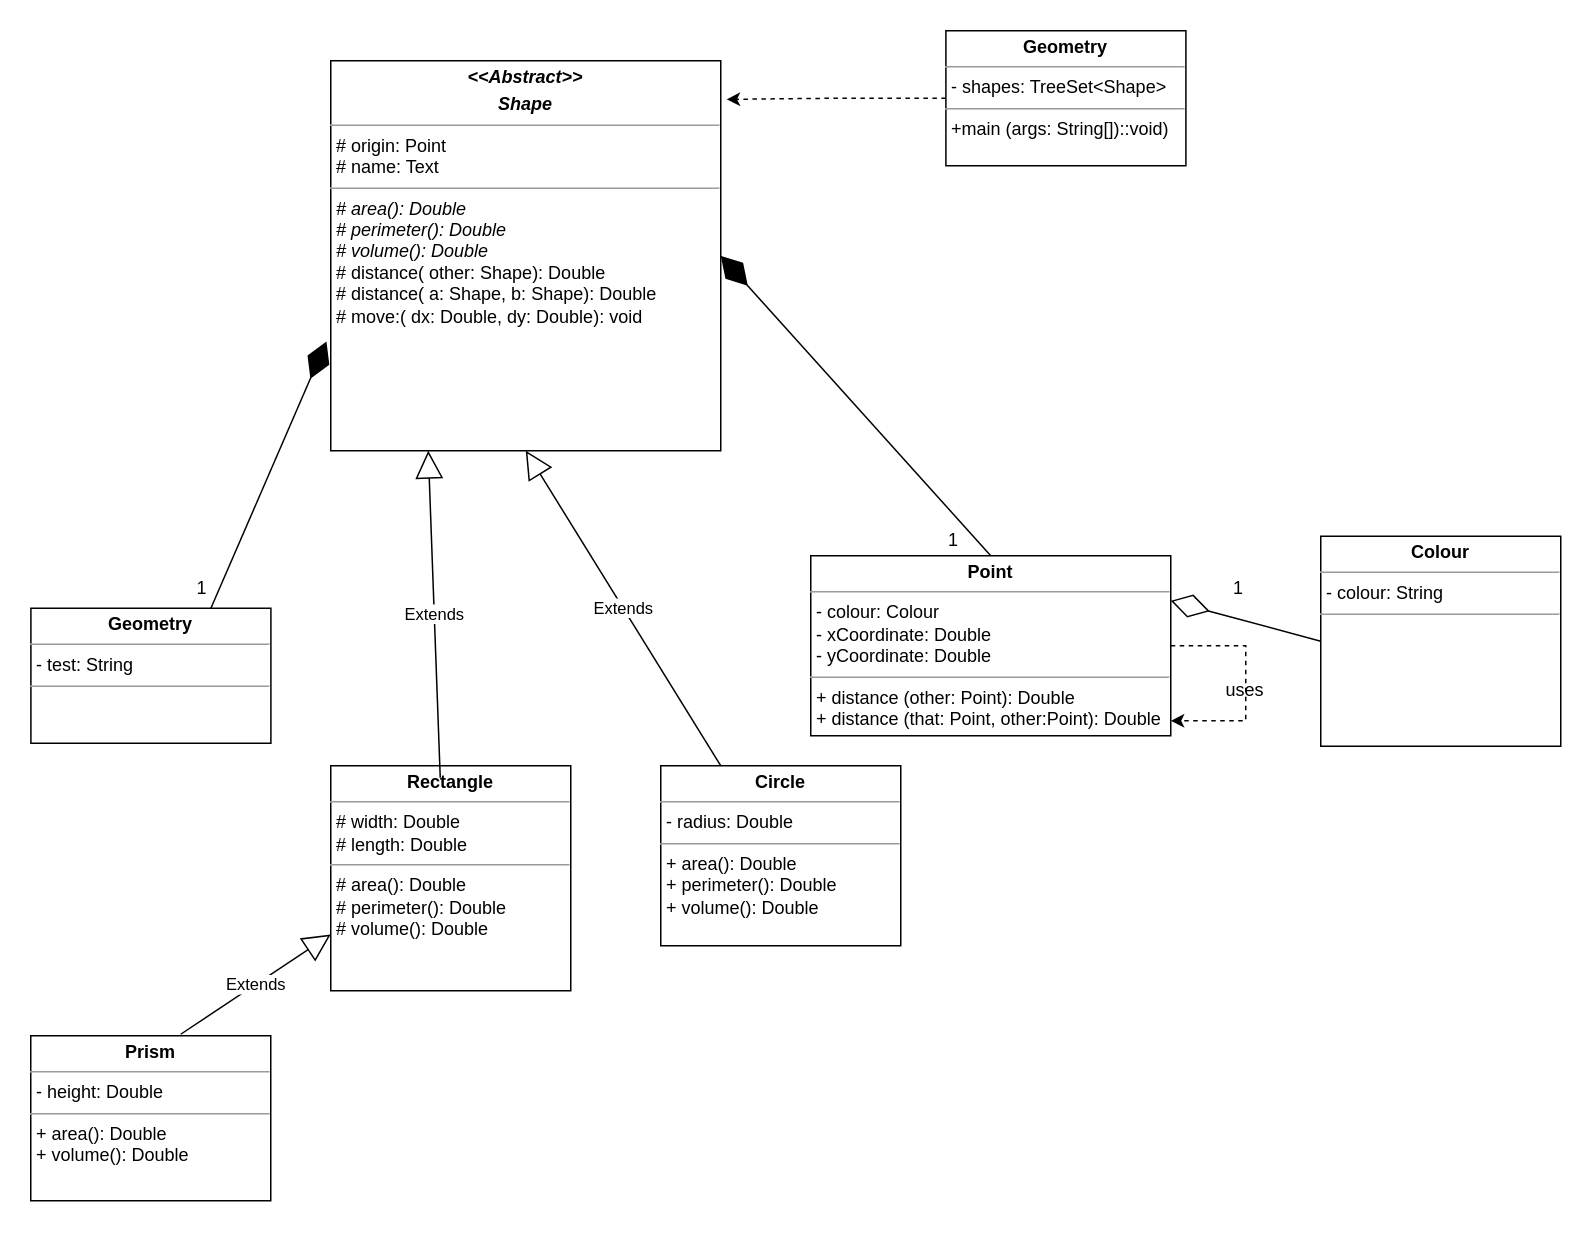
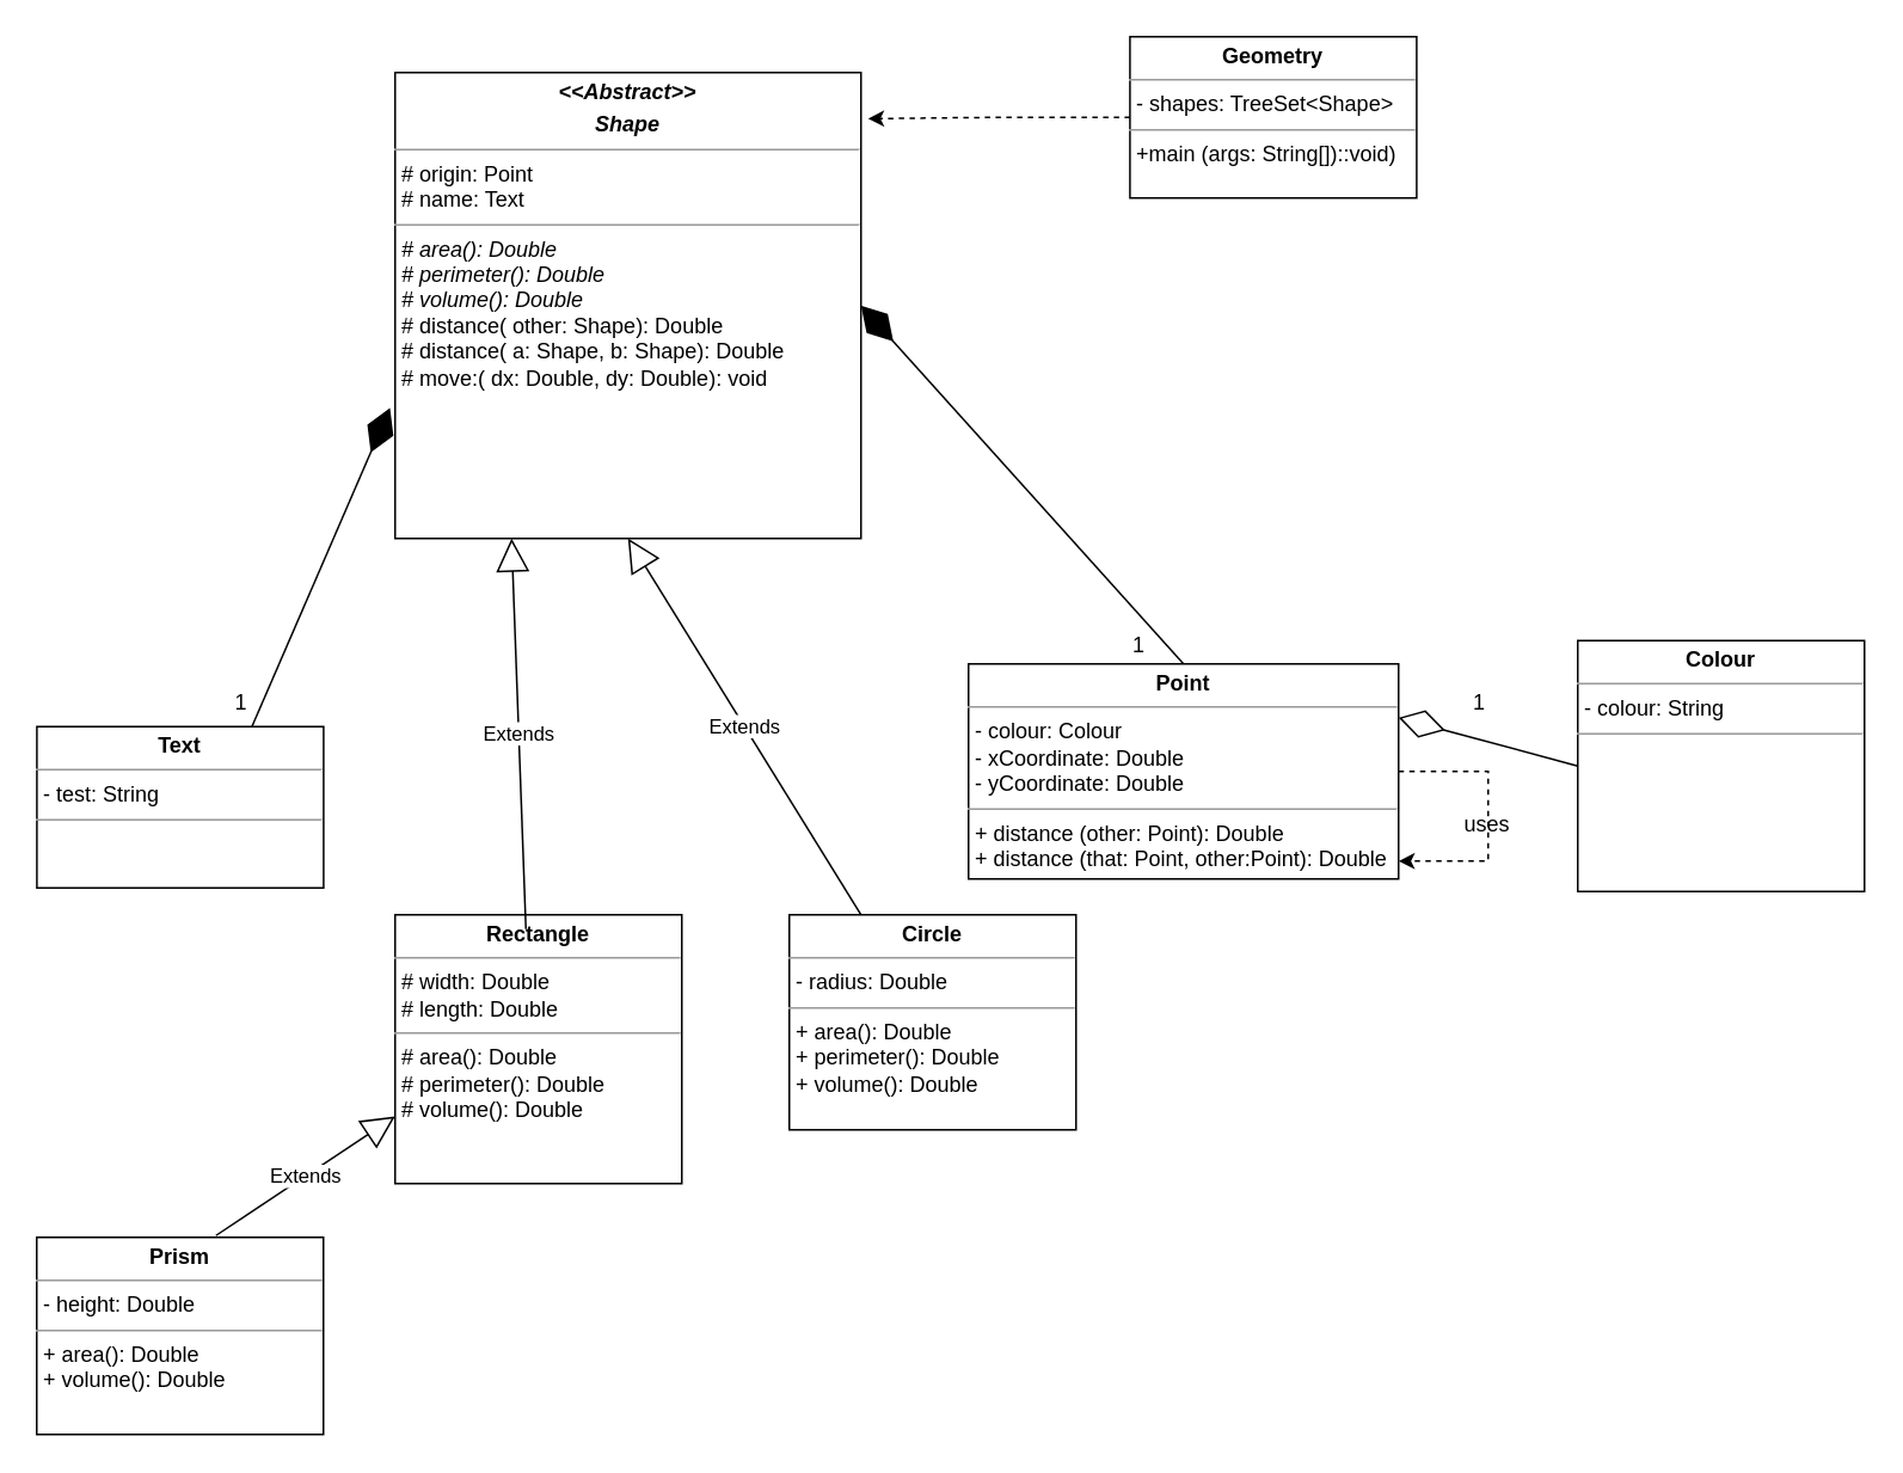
  <mxCell id="0" />
  <mxCell id="1" parent="0" />
  <mxCell id="2" value="&lt;p style=&quot;margin: 0px ; margin-top: 4px ; text-align: center&quot;&gt;&lt;b&gt;Point&lt;/b&gt;&lt;/p&gt;&lt;hr size=&quot;1&quot;&gt;&lt;p style=&quot;margin: 0px ; margin-left: 4px&quot;&gt;- colour: Colour&lt;/p&gt;&lt;p style=&quot;margin: 0px ; margin-left: 4px&quot;&gt;- xCoordinate: Double&lt;/p&gt;&lt;p style=&quot;margin: 0px ; margin-left: 4px&quot;&gt;- yCoordinate: Double&lt;/p&gt;&lt;hr size=&quot;1&quot;&gt;&lt;p style=&quot;margin: 0px ; margin-left: 4px&quot;&gt;+ distance (other: Point): Double&lt;/p&gt;&lt;p style=&quot;margin: 0px ; margin-left: 4px&quot;&gt;+ distance (that: Point, other:Point): Double&lt;/p&gt;" style="verticalAlign=top;align=left;overflow=fill;fontSize=12;fontFamily=Helvetica;html=1;" vertex="1" parent="1"><mxGeometry x="540" y="370" width="240" height="120" as="geometry" /></mxCell>
  <mxCell id="3" value="&lt;p style=&quot;margin: 0px ; margin-top: 4px ; text-align: center&quot;&gt;&lt;b&gt;Circle&lt;/b&gt;&lt;/p&gt;&lt;hr size=&quot;1&quot;&gt;&lt;p style=&quot;margin: 0px ; margin-left: 4px&quot;&gt;- radius: Double&lt;/p&gt;&lt;hr size=&quot;1&quot;&gt;&lt;p style=&quot;margin: 0px ; margin-left: 4px&quot;&gt;+ area(): Double&lt;/p&gt;&lt;p style=&quot;margin: 0px ; margin-left: 4px&quot;&gt;+ perimeter(): Double&lt;/p&gt;&lt;p style=&quot;margin: 0px ; margin-left: 4px&quot;&gt;+ volume(): Double&lt;/p&gt;&lt;p style=&quot;margin: 0px ; margin-left: 4px&quot;&gt;&lt;br&gt;&lt;/p&gt;" style="verticalAlign=top;align=left;overflow=fill;fontSize=12;fontFamily=Helvetica;html=1;" vertex="1" parent="1"><mxGeometry x="440" y="510" width="160" height="120" as="geometry" /></mxCell>
  <mxCell id="4" value="&lt;p style=&quot;margin: 0px ; margin-top: 4px ; text-align: center&quot;&gt;&lt;b&gt;Rectangle&lt;/b&gt;&lt;/p&gt;&lt;hr size=&quot;1&quot;&gt;&lt;p style=&quot;margin: 0px ; margin-left: 4px&quot;&gt;# width: Double&lt;/p&gt;&lt;p style=&quot;margin: 0px ; margin-left: 4px&quot;&gt;# length: Double&lt;/p&gt;&lt;hr size=&quot;1&quot;&gt;&lt;p style=&quot;margin: 0px ; margin-left: 4px&quot;&gt;# area(): Double&lt;/p&gt;&lt;p style=&quot;margin: 0px ; margin-left: 4px&quot;&gt;# perimeter(): Double&lt;/p&gt;&lt;p style=&quot;margin: 0px ; margin-left: 4px&quot;&gt;# volume(): Double&lt;/p&gt;&lt;p style=&quot;margin: 0px ; margin-left: 4px&quot;&gt;&lt;br&gt;&lt;/p&gt;" style="verticalAlign=top;align=left;overflow=fill;fontSize=12;fontFamily=Helvetica;html=1;" vertex="1" parent="1"><mxGeometry x="220" y="510" width="160" height="150" as="geometry" /></mxCell>
- <mxCell id="5" value="&lt;p style=&quot;margin: 0px ; margin-top: 4px ; text-align: center&quot;&gt;&lt;b&gt;Geometry&lt;/b&gt;&lt;/p&gt;&lt;hr size=&quot;1&quot;&gt;&lt;p style=&quot;margin: 0px ; margin-left: 4px&quot;&gt;- test: String&lt;/p&gt;&lt;hr size=&quot;1&quot;&gt;&lt;p style=&quot;margin: 0px ; margin-left: 4px&quot;&gt;&lt;br&gt;&lt;/p&gt;" style="verticalAlign=top;align=left;overflow=fill;fontSize=12;fontFamily=Helvetica;html=1;" vertex="1" parent="1"><mxGeometry x="20.1" y="405" width="160" height="90" as="geometry" /></mxCell>
+ <mxCell id="5" value="&lt;p style=&quot;margin: 0px ; margin-top: 4px ; text-align: center&quot;&gt;&lt;b&gt;Text&lt;/b&gt;&lt;/p&gt;&lt;hr size=&quot;1&quot;&gt;&lt;p style=&quot;margin: 0px ; margin-left: 4px&quot;&gt;- test: String&lt;/p&gt;&lt;hr size=&quot;1&quot;&gt;&lt;p style=&quot;margin: 0px ; margin-left: 4px&quot;&gt;&lt;br&gt;&lt;/p&gt;" style="verticalAlign=top;align=left;overflow=fill;fontSize=12;fontFamily=Helvetica;html=1;" vertex="1" parent="1"><mxGeometry x="20.1" y="405" width="160" height="90" as="geometry" /></mxCell>
  <mxCell id="6" value="&lt;p style=&quot;margin: 0px ; margin-top: 4px ; text-align: center&quot;&gt;&lt;b&gt;Colour&lt;/b&gt;&lt;/p&gt;&lt;hr size=&quot;1&quot;&gt;&lt;p style=&quot;margin: 0px ; margin-left: 4px&quot;&gt;- colour: String&lt;/p&gt;&lt;hr size=&quot;1&quot;&gt;&lt;p style=&quot;margin: 0px ; margin-left: 4px&quot;&gt;&lt;br&gt;&lt;/p&gt;" style="verticalAlign=top;align=left;overflow=fill;fontSize=12;fontFamily=Helvetica;html=1;" vertex="1" parent="1"><mxGeometry x="880" y="357" width="160" height="140" as="geometry" /></mxCell>
  <mxCell id="7" value="&lt;p style=&quot;margin: 0px ; margin-top: 4px ; text-align: center&quot;&gt;&lt;b&gt;Prism&lt;/b&gt;&lt;/p&gt;&lt;hr size=&quot;1&quot;&gt;&lt;p style=&quot;margin: 0px ; margin-left: 4px&quot;&gt;- height: Double&lt;/p&gt;&lt;hr size=&quot;1&quot;&gt;&lt;p style=&quot;margin: 0px ; margin-left: 4px&quot;&gt;+ area(): Double&lt;/p&gt;&lt;p style=&quot;margin: 0px ; margin-left: 4px&quot;&gt;+ volume(): Double&lt;/p&gt;&lt;p style=&quot;margin: 0px ; margin-left: 4px&quot;&gt;&lt;br&gt;&lt;/p&gt;" style="verticalAlign=top;align=left;overflow=fill;fontSize=12;fontFamily=Helvetica;html=1;" vertex="1" parent="1"><mxGeometry x="20" y="690" width="160" height="110" as="geometry" /></mxCell>
  <mxCell id="8" value="&lt;p style=&quot;margin: 0px ; margin-top: 4px ; text-align: center&quot;&gt;&lt;b&gt;&lt;i&gt;&amp;lt;&amp;lt;Abstract&amp;gt;&amp;gt;&lt;/i&gt;&lt;/b&gt;&lt;/p&gt;&lt;p style=&quot;margin: 0px ; margin-top: 4px ; text-align: center&quot;&gt;&lt;b&gt;&lt;i&gt;Shape&lt;/i&gt;&lt;/b&gt;&lt;/p&gt;&lt;hr size=&quot;1&quot;&gt;&lt;p style=&quot;margin: 0px ; margin-left: 4px&quot;&gt;# origin: Point&lt;/p&gt;&lt;p style=&quot;margin: 0px ; margin-left: 4px&quot;&gt;# name: Text&lt;/p&gt;&lt;hr size=&quot;1&quot;&gt;&lt;p style=&quot;margin: 0px ; margin-left: 4px&quot;&gt;&lt;i&gt;# area(): Double&lt;/i&gt;&lt;/p&gt;&lt;p style=&quot;margin: 0px ; margin-left: 4px&quot;&gt;&lt;i&gt;# perimeter(): Double&lt;/i&gt;&lt;/p&gt;&lt;p style=&quot;margin: 0px ; margin-left: 4px&quot;&gt;&lt;i&gt;# volume(): Double&lt;/i&gt;&lt;/p&gt;&lt;p style=&quot;margin: 0px ; margin-left: 4px&quot;&gt;# distance( other: Shape): Double&lt;/p&gt;&lt;p style=&quot;margin: 0px ; margin-left: 4px&quot;&gt;# distance( a: Shape, b: Shape): Double&lt;/p&gt;&lt;p style=&quot;margin: 0px ; margin-left: 4px&quot;&gt;# move:( dx: Double, dy: Double): void&lt;/p&gt;" style="verticalAlign=top;align=left;overflow=fill;fontSize=12;fontFamily=Helvetica;html=1;" vertex="1" parent="1"><mxGeometry x="220" y="40" width="260" height="260" as="geometry" /></mxCell>
  <mxCell id="9" style="edgeStyle=orthogonalEdgeStyle;rounded=0;orthogonalLoop=1;jettySize=auto;html=1;exitX=0;exitY=0.5;exitDx=0;exitDy=0;entryX=1.015;entryY=0.099;entryDx=0;entryDy=0;entryPerimeter=0;dashed=1;" edge="1" parent="1" source="10" target="8"><mxGeometry relative="1" as="geometry"><Array as="points"><mxPoint x="555" y="65" /><mxPoint x="555" y="66" /></Array></mxGeometry></mxCell>
  <mxCell id="10" value="&lt;p style=&quot;margin: 0px ; margin-top: 4px ; text-align: center&quot;&gt;&lt;b&gt;Geometry&lt;/b&gt;&lt;/p&gt;&lt;hr size=&quot;1&quot;&gt;&lt;p style=&quot;margin: 0px ; margin-left: 4px&quot;&gt;- shapes: TreeSet&amp;lt;Shape&amp;gt;&lt;/p&gt;&lt;hr size=&quot;1&quot;&gt;&lt;p style=&quot;margin: 0px ; margin-left: 4px&quot;&gt;+main (args: String[])::void)&lt;/p&gt;" style="verticalAlign=top;align=left;overflow=fill;fontSize=12;fontFamily=Helvetica;html=1;" vertex="1" parent="1"><mxGeometry x="630.1" y="20" width="160" height="90" as="geometry" /></mxCell>
  <mxCell id="11" value="Extends" style="endArrow=block;endSize=16;endFill=0;html=1;entryX=0;entryY=0.75;entryDx=0;entryDy=0;" edge="1" parent="1" target="4"><mxGeometry width="160" relative="1" as="geometry"><mxPoint x="120" y="689" as="sourcePoint" /><mxPoint x="280" y="689" as="targetPoint" /></mxGeometry></mxCell>
  <mxCell id="12" value="Extends" style="endArrow=block;endSize=16;endFill=0;html=1;entryX=0.25;entryY=1;entryDx=0;entryDy=0;" edge="1" parent="1" target="8"><mxGeometry width="160" relative="1" as="geometry"><mxPoint x="293" y="518" as="sourcePoint" /><mxPoint x="400.04" y="429.99" as="targetPoint" /></mxGeometry></mxCell>
  <mxCell id="13" value="Extends" style="endArrow=block;endSize=16;endFill=0;html=1;entryX=0.5;entryY=1;entryDx=0;entryDy=0;exitX=0.25;exitY=0;exitDx=0;exitDy=0;" edge="1" parent="1" source="3" target="8"><mxGeometry width="160" relative="1" as="geometry"><mxPoint x="303" y="528" as="sourcePoint" /><mxPoint x="370.1" y="310" as="targetPoint" /></mxGeometry></mxCell>
  <mxCell id="14" value="" style="endArrow=diamondThin;endFill=1;endSize=24;html=1;exitX=0.75;exitY=0;exitDx=0;exitDy=0;entryX=-0.011;entryY=0.72;entryDx=0;entryDy=0;entryPerimeter=0;" edge="1" parent="1" source="5" target="8"><mxGeometry width="160" relative="1" as="geometry"><mxPoint x="20" y="890" as="sourcePoint" /><mxPoint x="320" y="250" as="targetPoint" /></mxGeometry></mxCell>
  <mxCell id="15" value="" style="endArrow=diamondThin;endFill=1;endSize=24;html=1;exitX=0.5;exitY=0;exitDx=0;exitDy=0;entryX=1;entryY=0.5;entryDx=0;entryDy=0;" edge="1" parent="1" source="2" target="8"><mxGeometry width="160" relative="1" as="geometry"><mxPoint x="470.1" y="405" as="sourcePoint" /><mxPoint x="650" y="250" as="targetPoint" /></mxGeometry></mxCell>
  <mxCell id="16" value="1" style="text;html=1;resizable=0;points=[];autosize=1;align=left;verticalAlign=top;spacingTop=-4;" vertex="1" parent="1"><mxGeometry x="129" y="382" width="20" height="20" as="geometry" /></mxCell>
  <mxCell id="17" value="1" style="text;html=1;resizable=0;points=[];autosize=1;align=left;verticalAlign=top;spacingTop=-4;" vertex="1" parent="1"><mxGeometry x="630" y="350" width="20" height="20" as="geometry" /></mxCell>
  <mxCell id="18" value="" style="endArrow=diamondThin;endFill=0;endSize=24;html=1;entryX=1;entryY=0.25;entryDx=0;entryDy=0;exitX=0;exitY=0.5;exitDx=0;exitDy=0;" edge="1" parent="1" source="6" target="2"><mxGeometry width="160" relative="1" as="geometry"><mxPoint x="700" y="580" as="sourcePoint" /><mxPoint x="860" y="580" as="targetPoint" /></mxGeometry></mxCell>
  <mxCell id="19" value="1" style="text;html=1;resizable=0;points=[];autosize=1;align=left;verticalAlign=top;spacingTop=-4;" vertex="1" parent="1"><mxGeometry x="820" y="382" width="20" height="20" as="geometry" /></mxCell>
  <mxCell id="20" style="edgeStyle=orthogonalEdgeStyle;rounded=0;orthogonalLoop=1;jettySize=auto;html=1;exitX=1;exitY=0.5;exitDx=0;exitDy=0;entryX=1;entryY=0.917;entryDx=0;entryDy=0;entryPerimeter=0;dashed=1;" edge="1" parent="1" source="2" target="2"><mxGeometry relative="1" as="geometry"><Array as="points"><mxPoint x="830" y="430" /><mxPoint x="830" y="480" /></Array></mxGeometry></mxCell>
  <mxCell id="21" value="uses" style="text;html=1;resizable=0;points=[];autosize=1;align=left;verticalAlign=top;spacingTop=-4;" vertex="1" parent="1"><mxGeometry x="815" y="450" width="40" height="20" as="geometry" /></mxCell>
